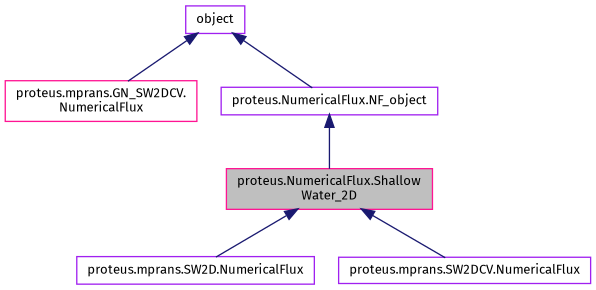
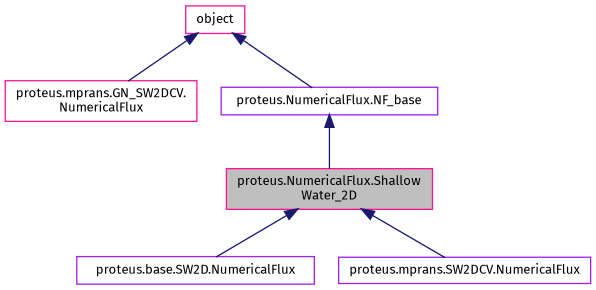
  digraph {
    fontname="Fira Sans"
    rankdir=TB
    node [color=deeppink fillcolor=white fontname="Fira Sans" fontsize=10 shape=record style=filled]
    edge [color=midnightblue dir=back fontname="Fira Sans" fontsize=10 labelfontname=Helvetica labelfontsize=10 style=solid]
    n1 [fillcolor=grey75 fontcolor=black height=0.2 label="proteus.NumericalFlux.Shallow\lWater_2D" width=0.4]
-   n2 [color=purple height=0.2 label="proteus.mprans.SW2D.NumericalFlux" width=0.4]
+   n2 [color=purple height=0.2 label="proteus.base.SW2D.NumericalFlux" width=0.4]
    n3 [color=purple height=0.2 label="proteus.mprans.SW2DCV.NumericalFlux" width=0.4]
    n4 [height=0.2 label="proteus.mprans.GN_SW2DCV.\lNumericalFlux" width=0.4]
-   n5 [color=purple height=0.2 label="proteus.NumericalFlux.NF_object" width=0.4]
-   n6 [color=purple height=0.2 label=object width=0.4]
+   n5 [color=purple height=0.2 label="proteus.NumericalFlux.NF_base" width=0.4]
+   n6 [height=0.2 label=object width=0.4]
    n1 -> n2
    n1 -> n3
    n5 -> n1
    n6 -> n4
    n6 -> n5
  }
